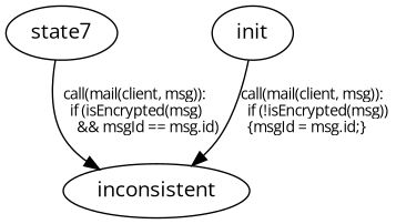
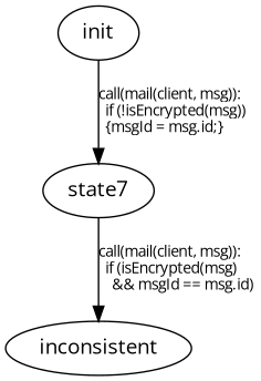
  digraph {
    fontname="Open Sans"
    node [fontname="Open Sans"]
    edge [fontname="Open Sans" fontsize=10]
    n1 [label=state7]
    init
    inconsistent
    n1 -> inconsistent [label="call(mail(client, msg)):\l  if (isEncrypted(msg)\l    && msgId == msg.id)\l"]
-   init -> inconsistent [label="call(mail(client, msg)):\l  if (!isEncrypted(msg))\l  {msgId = msg.id;}\l"]
+   init -> n1 [label="call(mail(client, msg)):\l  if (!isEncrypted(msg))\l  {msgId = msg.id;}\l"]
  }
